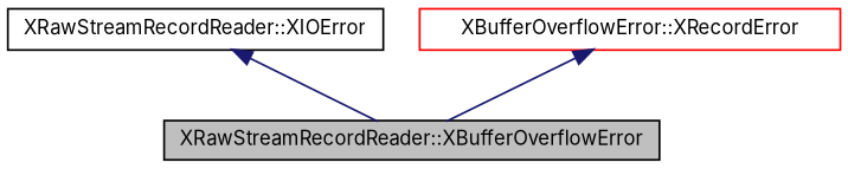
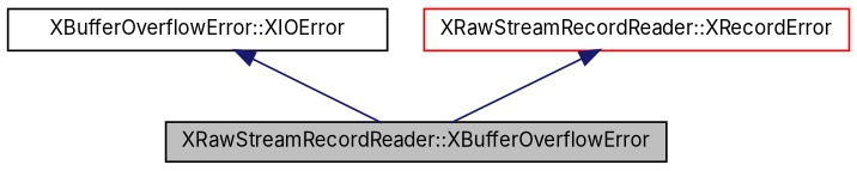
  digraph {
    fontname=Inter
    node [color=black fillcolor=white fontname=Inter fontsize=10 shape=record style=filled]
    edge [color=midnightblue dir=back fontname=Inter fontsize=10 labelfontname="FreeSans.ttf" labelfontsize=10 style=solid]
    n1 [fillcolor=grey75 fontcolor=black height=0.2 label="XRawStreamRecordReader::XBufferOverflowError" width=0.4]
-   n2 [height=0.2 label="XRawStreamRecordReader::XIOError" width=0.4]
-   n3 [color=red height=0.2 label="XBufferOverflowError::XRecordError" width=0.4]
+   n2 [height=0.2 label="XBufferOverflowError::XIOError" width=0.4]
+   n3 [color=red height=0.2 label="XRawStreamRecordReader::XRecordError" width=0.4]
    n2 -> n1
    n3 -> n1
  }
